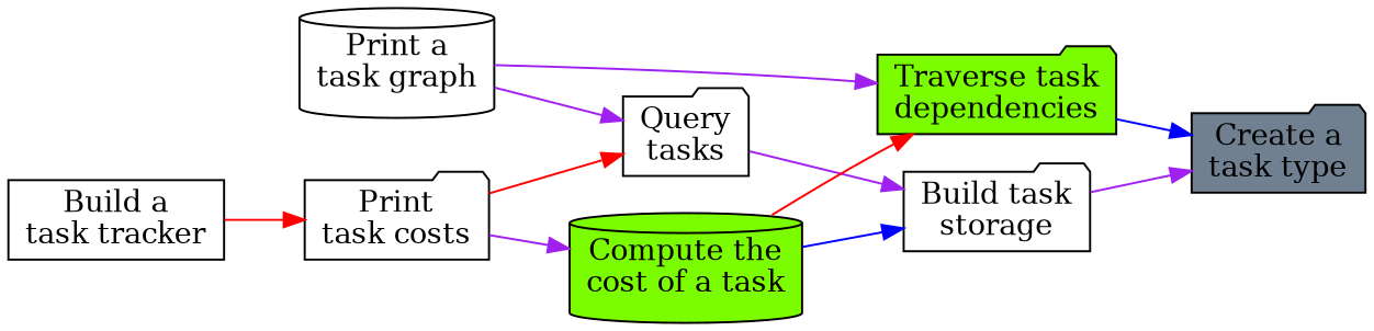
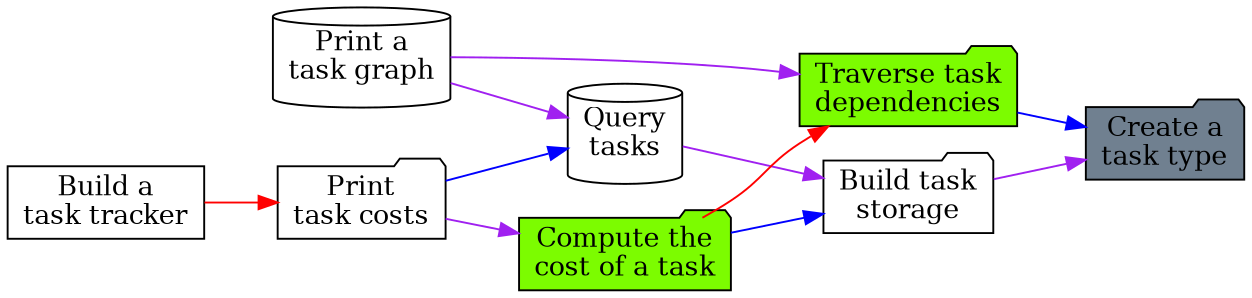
  digraph {
    fontname="DejaVu Serif"
    rankdir=LR
    node [fontname="DejaVu Serif" shape=folder]
    edge [color=purple fontname="DejaVu Serif"]
    n1 [label="Build a\ntask tracker" shape=box]
    n2 [label="Print\ntask costs"]
    n3 [label="Print a\ntask graph" shape=cylinder]
-   n4 [label="Query\ntasks"]
+   n4 [label="Query\ntasks" shape=cylinder]
    n5 [fillcolor=lawngreen label="Traverse task\ndependencies" style=filled]
-   n6 [fillcolor=lawngreen label="Compute the\ncost of a task" shape=cylinder style=filled]
+   n6 [fillcolor=lawngreen label="Compute the\ncost of a task" style=filled]
    n7 [fillcolor=slategray label="Create a\ntask type" style=filled]
    n8 [label="Build task\nstorage"]
    n1 -> n2 [color=red]
-   n2 -> n4 [color=red]
+   n2 -> n4 [color=blue]
    n2 -> n6
    n3 -> n4
    n3 -> n5
    n4 -> n8
    n5 -> n7 [color=blue]
    n6 -> n5 [color=red]
    n6 -> n8 [color=blue]
    n8 -> n7
  }
